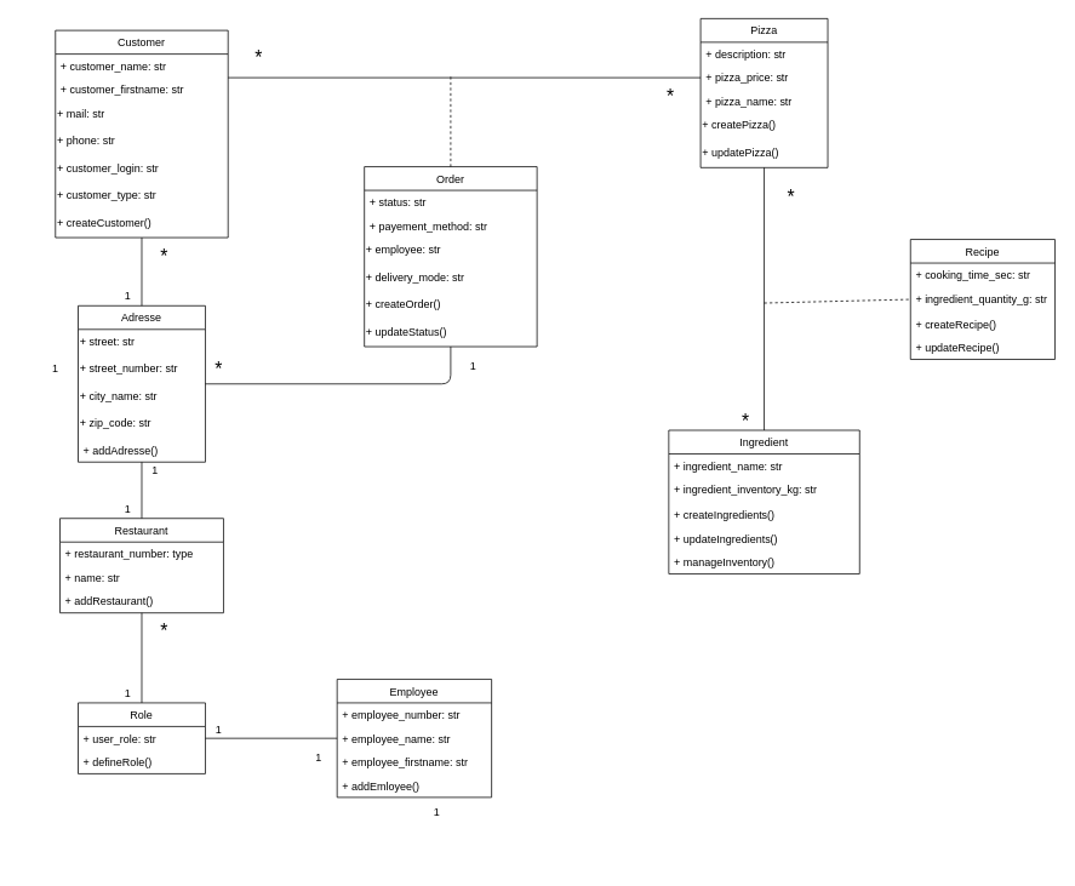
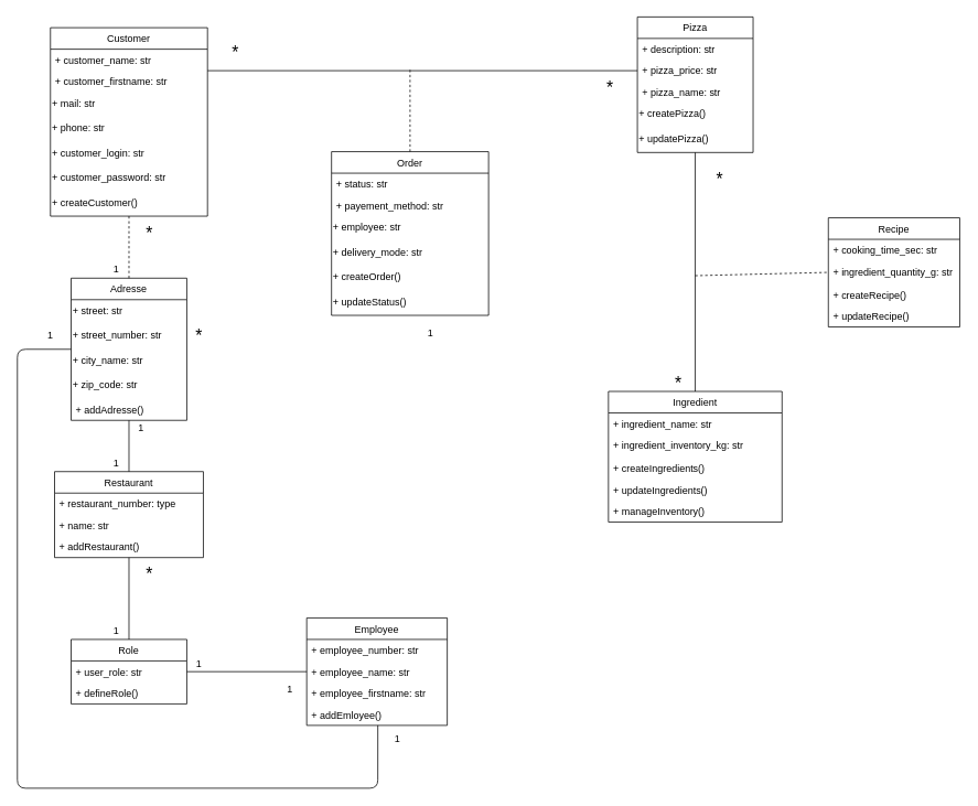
  <mxCell id="0" />
  <mxCell id="1" parent="0" />
  <mxCell id="2" value="Pizza" style="swimlane;fontStyle=0;childLayout=stackLayout;horizontal=1;startSize=26;fillColor=none;horizontalStack=0;resizeParent=1;resizeParentMax=0;resizeLast=0;collapsible=1;marginBottom=0;" parent="1" vertex="1"><mxGeometry x="770" y="20" width="140" height="164" as="geometry" /></mxCell>
  <mxCell id="3" value="+ description: str" style="text;strokeColor=none;fillColor=none;align=left;verticalAlign=top;spacingLeft=4;spacingRight=4;overflow=hidden;rotatable=0;points=[[0,0.5],[1,0.5]];portConstraint=eastwest;" parent="2" vertex="1"><mxGeometry y="26" width="140" height="26" as="geometry" /></mxCell>
  <mxCell id="4" value="+ pizza_price: str" style="text;strokeColor=none;fillColor=none;align=left;verticalAlign=top;spacingLeft=4;spacingRight=4;overflow=hidden;rotatable=0;points=[[0,0.5],[1,0.5]];portConstraint=eastwest;" parent="2" vertex="1"><mxGeometry y="52" width="140" height="26" as="geometry" /></mxCell>
  <mxCell id="5" value="+ pizza_name: str" style="text;strokeColor=none;fillColor=none;align=left;verticalAlign=top;spacingLeft=4;spacingRight=4;overflow=hidden;rotatable=0;points=[[0,0.5],[1,0.5]];portConstraint=eastwest;" parent="2" vertex="1"><mxGeometry y="78" width="140" height="26" as="geometry" /></mxCell>
  <mxCell id="6" value="+ createPizza()" style="text;whiteSpace=wrap;html=1;" parent="2" vertex="1"><mxGeometry y="104" width="140" height="30" as="geometry" /></mxCell>
  <mxCell id="7" value="+ updatePizza()" style="text;whiteSpace=wrap;html=1;" parent="2" vertex="1"><mxGeometry y="134" width="140" height="30" as="geometry" /></mxCell>
  <mxCell id="8" value="Customer" style="swimlane;fontStyle=0;childLayout=stackLayout;horizontal=1;startSize=26;fillColor=none;horizontalStack=0;resizeParent=1;resizeParentMax=0;resizeLast=0;collapsible=1;marginBottom=0;" parent="1" vertex="1"><mxGeometry x="60" y="33" width="190" height="228" as="geometry" /></mxCell>
  <mxCell id="9" value="+ customer_name: str" style="text;strokeColor=none;fillColor=none;align=left;verticalAlign=top;spacingLeft=4;spacingRight=4;overflow=hidden;rotatable=0;points=[[0,0.5],[1,0.5]];portConstraint=eastwest;" parent="8" vertex="1"><mxGeometry y="26" width="190" height="26" as="geometry" /></mxCell>
  <mxCell id="10" value="+ customer_firstname: str" style="text;strokeColor=none;fillColor=none;align=left;verticalAlign=top;spacingLeft=4;spacingRight=4;overflow=hidden;rotatable=0;points=[[0,0.5],[1,0.5]];portConstraint=eastwest;" parent="8" vertex="1"><mxGeometry y="52" width="190" height="26" as="geometry" /></mxCell>
  <mxCell id="11" value="+ mail: str" style="text;whiteSpace=wrap;html=1;" parent="8" vertex="1"><mxGeometry y="78" width="190" height="30" as="geometry" /></mxCell>
  <mxCell id="12" value="+ phone: str" style="text;whiteSpace=wrap;html=1;" parent="8" vertex="1"><mxGeometry y="108" width="190" height="30" as="geometry" /></mxCell>
  <mxCell id="13" value="+ customer_login: str" style="text;whiteSpace=wrap;html=1;" parent="8" vertex="1"><mxGeometry y="138" width="190" height="30" as="geometry" /></mxCell>
- <mxCell id="14" value="+ customer_type: str" style="text;whiteSpace=wrap;html=1;" parent="8" vertex="1"><mxGeometry y="168" width="190" height="30" as="geometry" /></mxCell>
+ <mxCell id="14" value="+ customer_password: str" style="text;whiteSpace=wrap;html=1;" parent="8" vertex="1"><mxGeometry y="168" width="190" height="30" as="geometry" /></mxCell>
  <mxCell id="15" value="+ createCustomer()" style="text;whiteSpace=wrap;html=1;" parent="8" vertex="1"><mxGeometry y="198" width="190" height="30" as="geometry" /></mxCell>
  <mxCell id="16" value="Order" style="swimlane;fontStyle=0;childLayout=stackLayout;horizontal=1;startSize=26;fillColor=none;horizontalStack=0;resizeParent=1;resizeParentMax=0;resizeLast=0;collapsible=1;marginBottom=0;" parent="1" vertex="1"><mxGeometry x="400" y="183" width="190" height="198" as="geometry" /></mxCell>
  <mxCell id="17" value="+ status: str" style="text;strokeColor=none;fillColor=none;align=left;verticalAlign=top;spacingLeft=4;spacingRight=4;overflow=hidden;rotatable=0;points=[[0,0.5],[1,0.5]];portConstraint=eastwest;" parent="16" vertex="1"><mxGeometry y="26" width="190" height="26" as="geometry" /></mxCell>
  <mxCell id="18" value="+ payement_method: str" style="text;strokeColor=none;fillColor=none;align=left;verticalAlign=top;spacingLeft=4;spacingRight=4;overflow=hidden;rotatable=0;points=[[0,0.5],[1,0.5]];portConstraint=eastwest;" parent="16" vertex="1"><mxGeometry y="52" width="190" height="26" as="geometry" /></mxCell>
  <mxCell id="19" value="+ employee: str" style="text;whiteSpace=wrap;html=1;" parent="16" vertex="1"><mxGeometry y="78" width="190" height="30" as="geometry" /></mxCell>
  <mxCell id="20" value="+ delivery_mode: str" style="text;whiteSpace=wrap;html=1;" parent="16" vertex="1"><mxGeometry y="108" width="190" height="30" as="geometry" /></mxCell>
  <mxCell id="21" value="+ createOrder()" style="text;whiteSpace=wrap;html=1;" parent="16" vertex="1"><mxGeometry y="138" width="190" height="30" as="geometry" /></mxCell>
  <mxCell id="22" value="+ updateStatus()" style="text;whiteSpace=wrap;html=1;" parent="16" vertex="1"><mxGeometry y="168" width="190" height="30" as="geometry" /></mxCell>
  <mxCell id="23" value="Ingredient" style="swimlane;fontStyle=0;childLayout=stackLayout;horizontal=1;startSize=26;fillColor=none;horizontalStack=0;resizeParent=1;resizeParentMax=0;resizeLast=0;collapsible=1;marginBottom=0;" parent="1" vertex="1"><mxGeometry x="735" y="473" width="210" height="158" as="geometry" /></mxCell>
  <mxCell id="24" value="+ ingredient_name: str " style="text;strokeColor=none;fillColor=none;align=left;verticalAlign=top;spacingLeft=4;spacingRight=4;overflow=hidden;rotatable=0;points=[[0,0.5],[1,0.5]];portConstraint=eastwest;" parent="23" vertex="1"><mxGeometry y="26" width="210" height="26" as="geometry" /></mxCell>
  <mxCell id="25" value="+ ingredient_inventory_kg: str" style="text;strokeColor=none;fillColor=none;align=left;verticalAlign=top;spacingLeft=4;spacingRight=4;overflow=hidden;rotatable=0;points=[[0,0.5],[1,0.5]];portConstraint=eastwest;" parent="23" vertex="1"><mxGeometry y="52" width="210" height="28" as="geometry" /></mxCell>
  <mxCell id="26" value="+ createIngredients()" style="text;strokeColor=none;fillColor=none;align=left;verticalAlign=top;spacingLeft=4;spacingRight=4;overflow=hidden;rotatable=0;points=[[0,0.5],[1,0.5]];portConstraint=eastwest;" parent="23" vertex="1"><mxGeometry y="80" width="210" height="26" as="geometry" /></mxCell>
  <mxCell id="27" value="+ updateIngredients()" style="text;strokeColor=none;fillColor=none;align=left;verticalAlign=top;spacingLeft=4;spacingRight=4;overflow=hidden;rotatable=0;points=[[0,0.5],[1,0.5]];portConstraint=eastwest;" parent="23" vertex="1"><mxGeometry y="106" width="210" height="26" as="geometry" /></mxCell>
  <mxCell id="28" value="+ manageInventory()" style="text;strokeColor=none;fillColor=none;align=left;verticalAlign=top;spacingLeft=4;spacingRight=4;overflow=hidden;rotatable=0;points=[[0,0.5],[1,0.5]];portConstraint=eastwest;" parent="23" vertex="1"><mxGeometry y="132" width="210" height="26" as="geometry" /></mxCell>
  <mxCell id="29" value="Recipe" style="swimlane;fontStyle=0;childLayout=stackLayout;horizontal=1;startSize=26;fillColor=none;horizontalStack=0;resizeParent=1;resizeParentMax=0;resizeLast=0;collapsible=1;marginBottom=0;" parent="1" vertex="1"><mxGeometry x="1001" y="263" width="159" height="132" as="geometry" /></mxCell>
  <mxCell id="30" value="+ cooking_time_sec: str" style="text;strokeColor=none;fillColor=none;align=left;verticalAlign=top;spacingLeft=4;spacingRight=4;overflow=hidden;rotatable=0;points=[[0,0.5],[1,0.5]];portConstraint=eastwest;" parent="29" vertex="1"><mxGeometry y="26" width="159" height="26" as="geometry" /></mxCell>
  <mxCell id="31" value="+ ingredient_quantity_g: str" style="text;strokeColor=none;fillColor=none;align=left;verticalAlign=top;spacingLeft=4;spacingRight=4;overflow=hidden;rotatable=0;points=[[0,0.5],[1,0.5]];portConstraint=eastwest;" parent="29" vertex="1"><mxGeometry y="52" width="159" height="28" as="geometry" /></mxCell>
  <mxCell id="32" value="+ createRecipe()" style="text;strokeColor=none;fillColor=none;align=left;verticalAlign=top;spacingLeft=4;spacingRight=4;overflow=hidden;rotatable=0;points=[[0,0.5],[1,0.5]];portConstraint=eastwest;" parent="29" vertex="1"><mxGeometry y="80" width="159" height="26" as="geometry" /></mxCell>
  <mxCell id="33" value="+ updateRecipe()" style="text;strokeColor=none;fillColor=none;align=left;verticalAlign=top;spacingLeft=4;spacingRight=4;overflow=hidden;rotatable=0;points=[[0,0.5],[1,0.5]];portConstraint=eastwest;" parent="29" vertex="1"><mxGeometry y="106" width="159" height="26" as="geometry" /></mxCell>
  <mxCell id="34" value="" style="endArrow=none;html=1;entryX=0;entryY=0.5;entryDx=0;entryDy=0;" parent="1" target="4" edge="1"><mxGeometry width="50" height="50" relative="1" as="geometry"><mxPoint x="250" y="85" as="sourcePoint" /><mxPoint x="460" y="143" as="targetPoint" /></mxGeometry></mxCell>
  <mxCell id="35" value="" style="endArrow=none;html=1;entryX=0.5;entryY=1;entryDx=0;entryDy=0;" parent="1" source="23" target="2" edge="1"><mxGeometry width="50" height="50" relative="1" as="geometry"><mxPoint x="590" y="353" as="sourcePoint" /><mxPoint x="640" y="303" as="targetPoint" /></mxGeometry></mxCell>
  <mxCell id="36" value="" style="endArrow=none;dashed=1;html=1;exitX=0.5;exitY=0;exitDx=0;exitDy=0;" parent="1" source="16" edge="1"><mxGeometry width="50" height="50" relative="1" as="geometry"><mxPoint x="590" y="353" as="sourcePoint" /><mxPoint x="495" y="83" as="targetPoint" /></mxGeometry></mxCell>
  <mxCell id="37" value="" style="endArrow=none;dashed=1;html=1;entryX=0;entryY=0.5;entryDx=0;entryDy=0;" parent="1" target="29" edge="1"><mxGeometry width="50" height="50" relative="1" as="geometry"><mxPoint x="840" y="333" as="sourcePoint" /><mxPoint x="640" y="303" as="targetPoint" /></mxGeometry></mxCell>
  <mxCell id="38" value="&lt;font style=&quot;font-size: 21px&quot;&gt;*&lt;/font&gt;" style="text;html=1;strokeColor=none;fillColor=none;align=center;verticalAlign=middle;whiteSpace=wrap;rounded=0;" parent="1" vertex="1"><mxGeometry x="264" y="53" width="40" height="20" as="geometry" /></mxCell>
  <mxCell id="39" value="&#10;&lt;font style=&quot;font-size: 21px&quot;&gt;*&lt;/font&gt;&#10;&#10;" style="text;html=1;strokeColor=none;fillColor=none;align=center;verticalAlign=middle;whiteSpace=wrap;rounded=0;" parent="1" vertex="1"><mxGeometry x="717" y="103" width="40" height="20" as="geometry" /></mxCell>
  <mxCell id="40" value="&#10;&lt;font style=&quot;font-size: 21px&quot;&gt;*&lt;/font&gt;&#10;&#10;" style="text;html=1;strokeColor=none;fillColor=none;align=center;verticalAlign=middle;whiteSpace=wrap;rounded=0;" parent="1" vertex="1"><mxGeometry x="850" y="213" width="40" height="20" as="geometry" /></mxCell>
  <mxCell id="41" value="&lt;font style=&quot;font-size: 21px&quot;&gt;*&lt;/font&gt;" style="text;html=1;strokeColor=none;fillColor=none;align=center;verticalAlign=middle;whiteSpace=wrap;rounded=0;" parent="1" vertex="1"><mxGeometry x="800" y="453" width="40" height="20" as="geometry" /></mxCell>
  <mxCell id="42" value="Role" style="swimlane;fontStyle=0;childLayout=stackLayout;horizontal=1;startSize=26;fillColor=none;horizontalStack=0;resizeParent=1;resizeParentMax=0;resizeLast=0;collapsible=1;marginBottom=0;" parent="1" vertex="1"><mxGeometry x="85" y="773" width="140" height="78" as="geometry" /></mxCell>
  <mxCell id="43" value="+ user_role: str" style="text;strokeColor=none;fillColor=none;align=left;verticalAlign=top;spacingLeft=4;spacingRight=4;overflow=hidden;rotatable=0;points=[[0,0.5],[1,0.5]];portConstraint=eastwest;" parent="42" vertex="1"><mxGeometry y="26" width="140" height="26" as="geometry" /></mxCell>
  <mxCell id="44" value="+ defineRole()" style="text;strokeColor=none;fillColor=none;align=left;verticalAlign=top;spacingLeft=4;spacingRight=4;overflow=hidden;rotatable=0;points=[[0,0.5],[1,0.5]];portConstraint=eastwest;" parent="42" vertex="1"><mxGeometry y="52" width="140" height="26" as="geometry" /></mxCell>
  <mxCell id="45" value="Restaurant" style="swimlane;fontStyle=0;childLayout=stackLayout;horizontal=1;startSize=26;fillColor=none;horizontalStack=0;resizeParent=1;resizeParentMax=0;resizeLast=0;collapsible=1;marginBottom=0;" vertex="1" parent="1"><mxGeometry x="65" y="570" width="180" height="104" as="geometry" /></mxCell>
  <mxCell id="46" value="+ restaurant_number: type" style="text;strokeColor=none;fillColor=none;align=left;verticalAlign=top;spacingLeft=4;spacingRight=4;overflow=hidden;rotatable=0;points=[[0,0.5],[1,0.5]];portConstraint=eastwest;" vertex="1" parent="45"><mxGeometry y="26" width="180" height="26" as="geometry" /></mxCell>
  <mxCell id="47" value="+ name: str" style="text;strokeColor=none;fillColor=none;align=left;verticalAlign=top;spacingLeft=4;spacingRight=4;overflow=hidden;rotatable=0;points=[[0,0.5],[1,0.5]];portConstraint=eastwest;" vertex="1" parent="45"><mxGeometry y="52" width="180" height="26" as="geometry" /></mxCell>
  <mxCell id="48" value="+ addRestaurant()" style="text;strokeColor=none;fillColor=none;align=left;verticalAlign=top;spacingLeft=4;spacingRight=4;overflow=hidden;rotatable=0;points=[[0,0.5],[1,0.5]];portConstraint=eastwest;" vertex="1" parent="45"><mxGeometry y="78" width="180" height="26" as="geometry" /></mxCell>
  <mxCell id="49" value="Employee" style="swimlane;fontStyle=0;childLayout=stackLayout;horizontal=1;startSize=26;fillColor=none;horizontalStack=0;resizeParent=1;resizeParentMax=0;resizeLast=0;collapsible=1;marginBottom=0;" vertex="1" parent="1"><mxGeometry x="370" y="747" width="170" height="130" as="geometry" /></mxCell>
  <mxCell id="50" value="+ employee_number: str" style="text;strokeColor=none;fillColor=none;align=left;verticalAlign=top;spacingLeft=4;spacingRight=4;overflow=hidden;rotatable=0;points=[[0,0.5],[1,0.5]];portConstraint=eastwest;" vertex="1" parent="49"><mxGeometry y="26" width="170" height="26" as="geometry" /></mxCell>
  <mxCell id="51" value="+ employee_name: str" style="text;strokeColor=none;fillColor=none;align=left;verticalAlign=top;spacingLeft=4;spacingRight=4;overflow=hidden;rotatable=0;points=[[0,0.5],[1,0.5]];portConstraint=eastwest;" vertex="1" parent="49"><mxGeometry y="52" width="170" height="26" as="geometry" /></mxCell>
  <mxCell id="52" value="+ employee_firstname: str" style="text;strokeColor=none;fillColor=none;align=left;verticalAlign=top;spacingLeft=4;spacingRight=4;overflow=hidden;rotatable=0;points=[[0,0.5],[1,0.5]];portConstraint=eastwest;" vertex="1" parent="49"><mxGeometry y="78" width="170" height="26" as="geometry" /></mxCell>
  <mxCell id="53" value="+ addEmloyee()" style="text;strokeColor=none;fillColor=none;align=left;verticalAlign=top;spacingLeft=4;spacingRight=4;overflow=hidden;rotatable=0;points=[[0,0.5],[1,0.5]];portConstraint=eastwest;" vertex="1" parent="49"><mxGeometry y="104" width="170" height="26" as="geometry" /></mxCell>
  <mxCell id="54" value="Adresse" style="swimlane;fontStyle=0;childLayout=stackLayout;horizontal=1;startSize=26;fillColor=none;horizontalStack=0;resizeParent=1;resizeParentMax=0;resizeLast=0;collapsible=1;marginBottom=0;" vertex="1" parent="1"><mxGeometry x="85" y="336" width="140" height="172" as="geometry" /></mxCell>
  <mxCell id="55" value="+ street: str" style="text;whiteSpace=wrap;html=1;" parent="54" vertex="1"><mxGeometry y="26" width="140" height="30" as="geometry" /></mxCell>
  <mxCell id="56" value="+ street_number: str" style="text;whiteSpace=wrap;html=1;" parent="54" vertex="1"><mxGeometry y="56" width="140" height="30" as="geometry" /></mxCell>
  <mxCell id="57" value="+ city_name: str" style="text;whiteSpace=wrap;html=1;" parent="54" vertex="1"><mxGeometry y="86" width="140" height="30" as="geometry" /></mxCell>
  <mxCell id="58" value="+ zip_code: str" style="text;whiteSpace=wrap;html=1;" parent="54" vertex="1"><mxGeometry y="116" width="140" height="30" as="geometry" /></mxCell>
  <mxCell id="59" value="+ addAdresse()" style="text;strokeColor=none;fillColor=none;align=left;verticalAlign=top;spacingLeft=4;spacingRight=4;overflow=hidden;rotatable=0;points=[[0,0.5],[1,0.5]];portConstraint=eastwest;" vertex="1" parent="54"><mxGeometry y="146" width="140" height="26" as="geometry" /></mxCell>
  <mxCell id="60" value="" style="endArrow=none;html=1;exitX=0.5;exitY=0;exitDx=0;exitDy=0;entryX=0.5;entryY=1;entryDx=0;entryDy=0;" edge="1" parent="1" source="45" target="54"><mxGeometry width="50" height="50" relative="1" as="geometry"><mxPoint x="580" y="593" as="sourcePoint" /><mxPoint x="630" y="543" as="targetPoint" /></mxGeometry></mxCell>
- <mxCell id="61" value="" style="endArrow=none;html=1;exitX=0.5;exitY=0;exitDx=0;exitDy=0;entryX=0.5;entryY=1;entryDx=0;entryDy=0;" edge="1" parent="1" source="54" target="15"><mxGeometry width="50" height="50" relative="1" as="geometry"><mxPoint x="580" y="473" as="sourcePoint" /><mxPoint x="630" y="423" as="targetPoint" /></mxGeometry></mxCell>
+ <mxCell id="61" value="" style="endArrow=none;html=1;exitX=0.5;exitY=0;exitDx=0;exitDy=0;entryX=0.5;entryY=1;entryDx=0;entryDy=0;dashed=1;" edge="1" parent="1" source="54" target="15"><mxGeometry width="50" height="50" relative="1" as="geometry"><mxPoint x="580" y="473" as="sourcePoint" /><mxPoint x="630" y="423" as="targetPoint" /></mxGeometry></mxCell>
  <mxCell id="62" value="" style="endArrow=none;html=1;exitX=0.5;exitY=0;exitDx=0;exitDy=0;" edge="1" parent="1" source="42" target="45"><mxGeometry width="50" height="50" relative="1" as="geometry"><mxPoint x="580" y="533" as="sourcePoint" /><mxPoint x="630" y="483" as="targetPoint" /></mxGeometry></mxCell>
- <mxCell id="63" value="" style="endArrow=none;html=1;exitX=1;exitY=0;exitDx=0;exitDy=0;entryX=0.5;entryY=1;entryDx=0;entryDy=0;" edge="1" parent="1" source="57" target="22"><mxGeometry width="50" height="50" relative="1" as="geometry"><mxPoint x="580" y="533" as="sourcePoint" /><mxPoint x="510" y="393" as="targetPoint" /><Array as="points"><mxPoint x="495" y="422" /></Array></mxGeometry></mxCell>
  <mxCell id="64" value="" style="endArrow=none;html=1;exitX=1;exitY=0.5;exitDx=0;exitDy=0;entryX=0;entryY=0.5;entryDx=0;entryDy=0;" edge="1" parent="1" source="43" target="51"><mxGeometry width="50" height="50" relative="1" as="geometry"><mxPoint x="580" y="613" as="sourcePoint" /><mxPoint x="630" y="563" as="targetPoint" /></mxGeometry></mxCell>
+ <mxCell id="65" value="" style="endArrow=none;html=1;exitX=0.506;exitY=1;exitDx=0;exitDy=0;exitPerimeter=0;entryX=0;entryY=0.5;entryDx=0;entryDy=0;" edge="1" parent="1" source="53" target="54"><mxGeometry width="50" height="50" relative="1" as="geometry"><mxPoint x="440" y="903" as="sourcePoint" /><mxPoint x="-60" y="423" as="targetPoint" /><Array as="points"><mxPoint x="456" y="953" /><mxPoint x="20" y="953" /><mxPoint x="20" y="422" /></Array></mxGeometry></mxCell>
  <mxCell id="66" value="1" style="text;html=1;strokeColor=none;fillColor=none;align=center;verticalAlign=middle;whiteSpace=wrap;rounded=0;" vertex="1" parent="1"><mxGeometry x="500" y="393" width="40" height="20" as="geometry" /></mxCell>
  <mxCell id="67" value="1" style="text;html=1;strokeColor=none;fillColor=none;align=center;verticalAlign=middle;whiteSpace=wrap;rounded=0;" vertex="1" parent="1"><mxGeometry x="120" y="316" width="40" height="20" as="geometry" /></mxCell>
  <mxCell id="68" value="&lt;font style=&quot;font-size: 21px&quot;&gt;*&lt;/font&gt;" style="text;html=1;strokeColor=none;fillColor=none;align=center;verticalAlign=middle;whiteSpace=wrap;rounded=0;" vertex="1" parent="1"><mxGeometry x="160" y="272" width="40" height="20" as="geometry" /></mxCell>
  <mxCell id="69" value="1" style="text;html=1;strokeColor=none;fillColor=none;align=center;verticalAlign=middle;whiteSpace=wrap;rounded=0;" vertex="1" parent="1"><mxGeometry x="120" y="550" width="40" height="20" as="geometry" /></mxCell>
  <mxCell id="70" value="1" style="text;html=1;strokeColor=none;fillColor=none;align=center;verticalAlign=middle;whiteSpace=wrap;rounded=0;" vertex="1" parent="1"><mxGeometry x="150" y="507.5" width="40" height="20" as="geometry" /></mxCell>
  <mxCell id="71" value="1" style="text;html=1;strokeColor=none;fillColor=none;align=center;verticalAlign=middle;whiteSpace=wrap;rounded=0;" vertex="1" parent="1"><mxGeometry x="120" y="753" width="40" height="20" as="geometry" /></mxCell>
  <mxCell id="72" value="&lt;font style=&quot;font-size: 21px&quot;&gt;*&lt;/font&gt;" style="text;html=1;strokeColor=none;fillColor=none;align=center;verticalAlign=middle;whiteSpace=wrap;rounded=0;" vertex="1" parent="1"><mxGeometry x="160" y="683" width="40" height="20" as="geometry" /></mxCell>
  <mxCell id="73" value="1" style="text;html=1;strokeColor=none;fillColor=none;align=center;verticalAlign=middle;whiteSpace=wrap;rounded=0;" vertex="1" parent="1"><mxGeometry x="220" y="793" width="40" height="20" as="geometry" /></mxCell>
  <mxCell id="74" value="1" style="text;html=1;strokeColor=none;fillColor=none;align=center;verticalAlign=middle;whiteSpace=wrap;rounded=0;" vertex="1" parent="1"><mxGeometry x="330" y="823" width="40" height="20" as="geometry" /></mxCell>
  <mxCell id="75" value="&#10;&lt;font style=&quot;font-size: 21px&quot;&gt;*&lt;/font&gt;&#10;&#10;" style="text;html=1;strokeColor=none;fillColor=none;align=center;verticalAlign=middle;whiteSpace=wrap;rounded=0;" vertex="1" parent="1"><mxGeometry x="220" y="403" width="40" height="20" as="geometry" /></mxCell>
  <mxCell id="76" value="1" style="text;html=1;strokeColor=none;fillColor=none;align=center;verticalAlign=middle;whiteSpace=wrap;rounded=0;" vertex="1" parent="1"><mxGeometry x="40" y="395" width="40" height="20" as="geometry" /></mxCell>
  <mxCell id="77" value="1" style="text;html=1;strokeColor=none;fillColor=none;align=center;verticalAlign=middle;whiteSpace=wrap;rounded=0;" vertex="1" parent="1"><mxGeometry x="460" y="883" width="40" height="20" as="geometry" /></mxCell>
